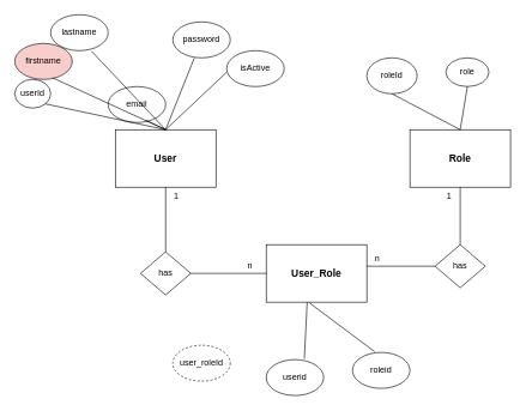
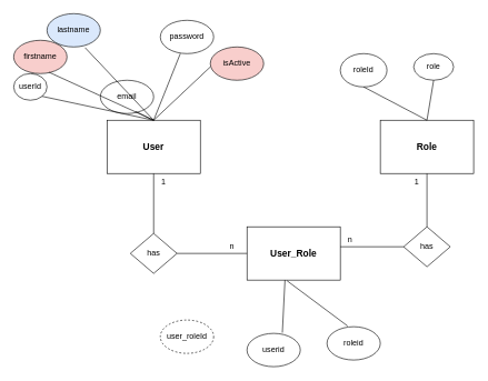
  <mxCell id="0" />
  <mxCell id="1" parent="0" />
  <mxCell id="2" value="&lt;b&gt;&lt;font style=&quot;font-size: 14px;&quot;&gt;User&lt;/font&gt;&lt;/b&gt;" style="rounded=0;whiteSpace=wrap;html=1;" vertex="1" parent="1"><mxGeometry x="160" y="180" width="140" height="80" as="geometry" /></mxCell>
  <mxCell id="3" value="userId" style="ellipse;whiteSpace=wrap;html=1;" vertex="1" parent="1"><mxGeometry x="20" y="110" width="50" height="40" as="geometry" /></mxCell>
  <mxCell id="4" value="firstname" style="ellipse;whiteSpace=wrap;html=1;fillColor=#f8cecc;" vertex="1" parent="1"><mxGeometry x="20" y="60" width="80" height="50" as="geometry" /></mxCell>
- <mxCell id="5" value="lastname" style="ellipse;whiteSpace=wrap;html=1;" vertex="1" parent="1"><mxGeometry x="70" y="20" width="80" height="50" as="geometry" /></mxCell>
+ <mxCell id="5" value="lastname" style="ellipse;whiteSpace=wrap;html=1;fillColor=#dae8fc;" vertex="1" parent="1"><mxGeometry x="70" y="20" width="80" height="50" as="geometry" /></mxCell>
  <mxCell id="6" value="email" style="ellipse;whiteSpace=wrap;html=1;" vertex="1" parent="1"><mxGeometry x="150" y="120" width="80" height="50" as="geometry" /></mxCell>
  <mxCell id="7" value="password" style="ellipse;whiteSpace=wrap;html=1;" vertex="1" parent="1"><mxGeometry x="240" y="30" width="80" height="50" as="geometry" /></mxCell>
- <mxCell id="8" value="isActive" style="ellipse;whiteSpace=wrap;html=1;" vertex="1" parent="1"><mxGeometry x="315" y="70" width="80" height="50" as="geometry" /></mxCell>
+ <mxCell id="8" value="isActive" style="ellipse;whiteSpace=wrap;html=1;fillColor=#f8cecc;" vertex="1" parent="1"><mxGeometry x="315" y="70" width="80" height="50" as="geometry" /></mxCell>
  <mxCell id="9" value="" style="endArrow=none;html=1;rounded=0;entryX=0;entryY=0.6;entryDx=0;entryDy=0;entryPerimeter=0;" edge="1" parent="1" target="8"><mxGeometry width="50" height="50" relative="1" as="geometry"><mxPoint x="230" y="180" as="sourcePoint" /><mxPoint x="370" y="150" as="targetPoint" /></mxGeometry></mxCell>
  <mxCell id="10" value="" style="endArrow=none;html=1;rounded=0;" edge="1" parent="1"><mxGeometry width="50" height="50" relative="1" as="geometry"><mxPoint x="230" y="180" as="sourcePoint" /><mxPoint x="270" y="80" as="targetPoint" /></mxGeometry></mxCell>
  <mxCell id="11" value="" style="endArrow=none;html=1;rounded=0;entryX=0.663;entryY=0.94;entryDx=0;entryDy=0;entryPerimeter=0;" edge="1" parent="1" target="6"><mxGeometry width="50" height="50" relative="1" as="geometry"><mxPoint x="230" y="180" as="sourcePoint" /><mxPoint x="230" y="52.5" as="targetPoint" /><Array as="points" /></mxGeometry></mxCell>
  <mxCell id="12" value="" style="endArrow=none;html=1;rounded=0;exitX=0.713;exitY=1.02;exitDx=0;exitDy=0;exitPerimeter=0;" edge="1" parent="1" source="5"><mxGeometry width="50" height="50" relative="1" as="geometry"><mxPoint x="110" y="145" as="sourcePoint" /><mxPoint x="230" y="180" as="targetPoint" /><Array as="points" /></mxGeometry></mxCell>
  <mxCell id="13" value="" style="endArrow=none;html=1;rounded=0;exitX=0.663;exitY=0.96;exitDx=0;exitDy=0;exitPerimeter=0;" edge="1" parent="1" source="4"><mxGeometry width="50" height="50" relative="1" as="geometry"><mxPoint x="110" y="165" as="sourcePoint" /><mxPoint x="230" y="180" as="targetPoint" /><Array as="points" /></mxGeometry></mxCell>
  <mxCell id="14" value="" style="endArrow=none;html=1;rounded=0;exitX=1;exitY=1;exitDx=0;exitDy=0;" edge="1" parent="1" source="3"><mxGeometry width="50" height="50" relative="1" as="geometry"><mxPoint x="40" y="195" as="sourcePoint" /><mxPoint x="230" y="180" as="targetPoint" /><Array as="points" /></mxGeometry></mxCell>
  <mxCell id="15" value="&lt;b&gt;&lt;font style=&quot;font-size: 14px;&quot;&gt;Role&lt;/font&gt;&lt;/b&gt;" style="rounded=0;whiteSpace=wrap;html=1;" vertex="1" parent="1"><mxGeometry x="570" y="180" width="140" height="80" as="geometry" /></mxCell>
  <mxCell id="16" value="roleId" style="ellipse;whiteSpace=wrap;html=1;" vertex="1" parent="1"><mxGeometry x="510" y="80" width="70" height="50" as="geometry" /></mxCell>
  <mxCell id="17" value="role" style="ellipse;whiteSpace=wrap;html=1;" vertex="1" parent="1"><mxGeometry x="620" y="80" width="60" height="40" as="geometry" /></mxCell>
  <mxCell id="18" value="" style="endArrow=none;html=1;rounded=0;entryX=0.5;entryY=1;entryDx=0;entryDy=0;exitX=0.5;exitY=0;exitDx=0;exitDy=0;" edge="1" parent="1" source="15" target="16"><mxGeometry width="50" height="50" relative="1" as="geometry"><mxPoint x="420" y="250" as="sourcePoint" /><mxPoint x="470" y="200" as="targetPoint" /></mxGeometry></mxCell>
  <mxCell id="19" value="" style="endArrow=none;html=1;rounded=0;entryX=0.5;entryY=1;entryDx=0;entryDy=0;exitX=0.5;exitY=0;exitDx=0;exitDy=0;" edge="1" parent="1" source="15" target="17"><mxGeometry width="50" height="50" relative="1" as="geometry"><mxPoint x="687.5" y="170" as="sourcePoint" /><mxPoint x="592.5" y="120" as="targetPoint" /><Array as="points" /></mxGeometry></mxCell>
  <mxCell id="20" value="&lt;b&gt;&lt;font style=&quot;font-size: 14px;&quot;&gt;User_Role&lt;/font&gt;&lt;/b&gt;" style="rounded=0;whiteSpace=wrap;html=1;" vertex="1" parent="1"><mxGeometry x="370" y="340" width="140" height="80" as="geometry" /></mxCell>
  <mxCell id="21" value="user_roleId" style="ellipse;whiteSpace=wrap;html=1;dashed=1;" vertex="1" parent="1"><mxGeometry x="240" y="480" width="80" height="50" as="geometry" /></mxCell>
  <mxCell id="22" value="userid" style="ellipse;whiteSpace=wrap;html=1;" vertex="1" parent="1"><mxGeometry x="370" y="500" width="80" height="50" as="geometry" /></mxCell>
  <mxCell id="23" value="roleid" style="ellipse;whiteSpace=wrap;html=1;" vertex="1" parent="1"><mxGeometry x="490" y="490" width="80" height="50" as="geometry" /></mxCell>
  <mxCell id="24" value="" style="endArrow=none;html=1;rounded=0;exitX=0.663;exitY=-0.02;exitDx=0;exitDy=0;exitPerimeter=0;entryX=0.407;entryY=1;entryDx=0;entryDy=0;entryPerimeter=0;" edge="1" parent="1" source="22" target="20"><mxGeometry width="50" height="50" relative="1" as="geometry"><mxPoint x="302" y="489" as="sourcePoint" /><mxPoint x="420" y="440" as="targetPoint" /></mxGeometry></mxCell>
  <mxCell id="25" value="" style="endArrow=none;html=1;rounded=0;exitX=0.388;exitY=-0.02;exitDx=0;exitDy=0;entryX=0.429;entryY=1.013;entryDx=0;entryDy=0;entryPerimeter=0;exitPerimeter=0;" edge="1" parent="1" source="23" target="20"><mxGeometry width="50" height="50" relative="1" as="geometry"><mxPoint x="430" y="520" as="sourcePoint" /><mxPoint x="440" y="450" as="targetPoint" /></mxGeometry></mxCell>
  <mxCell id="26" value="has" style="rhombus;whiteSpace=wrap;html=1;" vertex="1" parent="1"><mxGeometry x="195" y="350" width="70" height="60" as="geometry" /></mxCell>
  <mxCell id="27" value="" style="endArrow=none;html=1;rounded=0;entryX=0.5;entryY=1;entryDx=0;entryDy=0;exitX=0.5;exitY=0;exitDx=0;exitDy=0;" edge="1" parent="1" source="26" target="2"><mxGeometry width="50" height="50" relative="1" as="geometry"><mxPoint x="420" y="360" as="sourcePoint" /><mxPoint x="470" y="310" as="targetPoint" /></mxGeometry></mxCell>
  <mxCell id="28" value="" style="endArrow=none;html=1;rounded=0;entryX=0;entryY=0.5;entryDx=0;entryDy=0;exitX=1;exitY=0.5;exitDx=0;exitDy=0;" edge="1" parent="1" source="26" target="20"><mxGeometry width="50" height="50" relative="1" as="geometry"><mxPoint x="240" y="360" as="sourcePoint" /><mxPoint x="240" y="270" as="targetPoint" /></mxGeometry></mxCell>
  <mxCell id="29" value="" style="endArrow=none;html=1;rounded=0;entryX=0.5;entryY=1;entryDx=0;entryDy=0;exitX=0.5;exitY=0;exitDx=0;exitDy=0;" edge="1" parent="1" source="30" target="15"><mxGeometry width="50" height="50" relative="1" as="geometry"><mxPoint x="640" y="330" as="sourcePoint" /><mxPoint x="240" y="270" as="targetPoint" /></mxGeometry></mxCell>
  <mxCell id="30" value="has" style="rhombus;whiteSpace=wrap;html=1;" vertex="1" parent="1"><mxGeometry x="605" y="340" width="70" height="60" as="geometry" /></mxCell>
  <mxCell id="31" value="" style="endArrow=none;html=1;rounded=0;entryX=0;entryY=0.5;entryDx=0;entryDy=0;" edge="1" parent="1" target="30"><mxGeometry width="50" height="50" relative="1" as="geometry"><mxPoint x="510" y="370" as="sourcePoint" /><mxPoint x="600" y="370" as="targetPoint" /></mxGeometry></mxCell>
  <mxCell id="32" value="n" style="text;html=1;strokeColor=none;fillColor=none;align=center;verticalAlign=middle;whiteSpace=wrap;rounded=0;" vertex="1" parent="1"><mxGeometry x="325" y="360" width="45" height="20" as="geometry" /></mxCell>
  <mxCell id="33" value="n" style="text;html=1;strokeColor=none;fillColor=none;align=center;verticalAlign=middle;whiteSpace=wrap;rounded=0;" vertex="1" parent="1"><mxGeometry x="510" y="350" width="30" height="20" as="geometry" /></mxCell>
  <mxCell id="34" value="1" style="text;html=1;strokeColor=none;fillColor=none;align=center;verticalAlign=middle;whiteSpace=wrap;rounded=0;" vertex="1" parent="1"><mxGeometry x="230" y="260" width="30" height="25" as="geometry" /></mxCell>
  <mxCell id="35" value="1" style="text;html=1;strokeColor=none;fillColor=none;align=center;verticalAlign=middle;whiteSpace=wrap;rounded=0;" vertex="1" parent="1"><mxGeometry x="610" y="260" width="30" height="25" as="geometry" /></mxCell>
